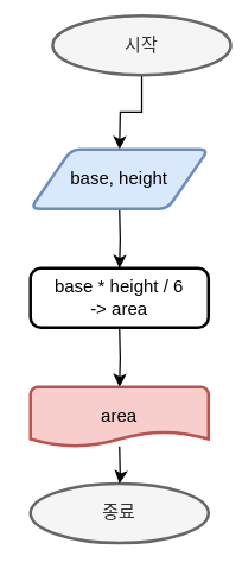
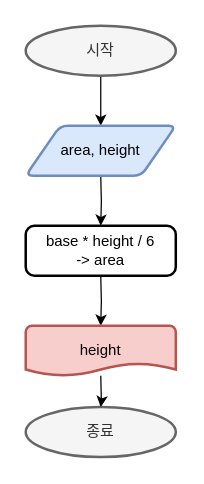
  <mxCell id="0" />
  <mxCell id="1" parent="0" />
  <mxCell id="2" value="" style="edgeStyle=orthogonalEdgeStyle;rounded=0;orthogonalLoop=1;jettySize=auto;html=1;" edge="1" parent="1" source="3"><mxGeometry relative="1" as="geometry"><mxPoint x="80" y="100" as="targetPoint" /></mxGeometry></mxCell>
- <mxCell id="3" value="시작" style="strokeWidth=2;html=1;shape=mxgraph.flowchart.start_1;whiteSpace=wrap;fillColor=#f5f5f5;fontColor=#333333;strokeColor=#666666;" vertex="1" parent="1"><mxGeometry x="35" y="10" width="120" height="40" as="geometry" /></mxCell>
+ <mxCell id="3" value="시작" style="strokeWidth=2;html=1;shape=mxgraph.flowchart.start_1;whiteSpace=wrap;fillColor=#f5f5f5;fontColor=#333333;strokeColor=#666666;" vertex="1" parent="1"><mxGeometry x="20" y="20" width="120" height="40" as="geometry" /></mxCell>
  <mxCell id="4" value="종료" style="strokeWidth=2;html=1;shape=mxgraph.flowchart.start_1;whiteSpace=wrap;fillColor=#f5f5f5;fontColor=#333333;strokeColor=#666666;" vertex="1" parent="1"><mxGeometry x="20.01" y="325" width="120" height="40" as="geometry" /></mxCell>
  <mxCell id="5" value="" style="edgeStyle=orthogonalEdgeStyle;rounded=0;orthogonalLoop=1;jettySize=auto;html=1;" edge="1" parent="1"><mxGeometry relative="1" as="geometry"><mxPoint x="80" y="140" as="sourcePoint" /><mxPoint x="80" y="180" as="targetPoint" /></mxGeometry></mxCell>
  <mxCell id="6" value="" style="edgeStyle=orthogonalEdgeStyle;rounded=0;orthogonalLoop=1;jettySize=auto;html=1;" edge="1" parent="1"><mxGeometry relative="1" as="geometry"><mxPoint x="80" y="220" as="sourcePoint" /><mxPoint x="80" y="260" as="targetPoint" /></mxGeometry></mxCell>
  <mxCell id="7" value="" style="edgeStyle=orthogonalEdgeStyle;rounded=0;orthogonalLoop=1;jettySize=auto;html=1;" edge="1" parent="1" target="4"><mxGeometry relative="1" as="geometry"><mxPoint x="80.01" y="300" as="sourcePoint" /></mxGeometry></mxCell>
- <mxCell id="8" value="base, height" style="shape=parallelogram;html=1;strokeWidth=2;perimeter=parallelogramPerimeter;whiteSpace=wrap;rounded=1;arcSize=12;size=0.23;fillColor=#dae8fc;strokeColor=#6c8ebf;" vertex="1" parent="1"><mxGeometry x="20.01" y="100" width="120" height="40" as="geometry" /></mxCell>
- <mxCell id="9" value="area" style="strokeWidth=2;html=1;shape=mxgraph.flowchart.document2;whiteSpace=wrap;size=0.25;fillColor=#f8cecc;strokeColor=#b85450;" vertex="1" parent="1"><mxGeometry x="20.01" y="260" width="120" height="40" as="geometry" /></mxCell>
+ <mxCell id="8" value="area, height" style="shape=parallelogram;html=1;strokeWidth=2;perimeter=parallelogramPerimeter;whiteSpace=wrap;rounded=1;arcSize=12;size=0.23;fillColor=#dae8fc;strokeColor=#6c8ebf;" vertex="1" parent="1"><mxGeometry x="20.01" y="100" width="120" height="40" as="geometry" /></mxCell>
+ <mxCell id="9" value="height" style="strokeWidth=2;html=1;shape=mxgraph.flowchart.document2;whiteSpace=wrap;size=0.25;fillColor=#f8cecc;strokeColor=#b85450;" vertex="1" parent="1"><mxGeometry x="20.01" y="260" width="120" height="40" as="geometry" /></mxCell>
  <mxCell id="10" value="base * height / 6&lt;br&gt;-&amp;gt; area" style="rounded=1;whiteSpace=wrap;html=1;absoluteArcSize=1;arcSize=14;strokeWidth=2;" vertex="1" parent="1"><mxGeometry x="20" y="180" width="120" height="40" as="geometry" /></mxCell>
